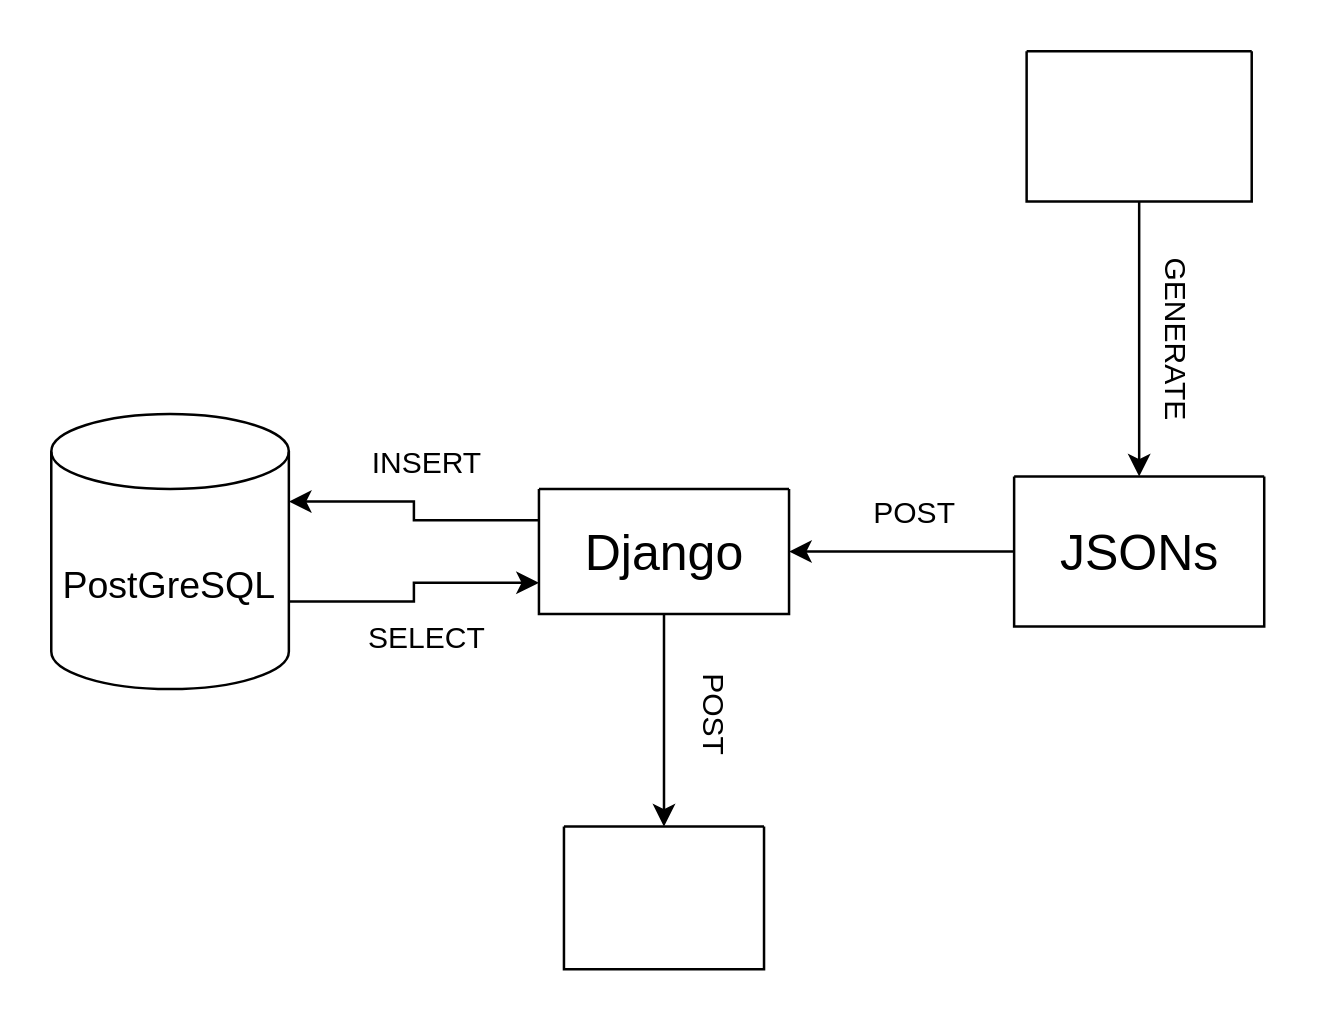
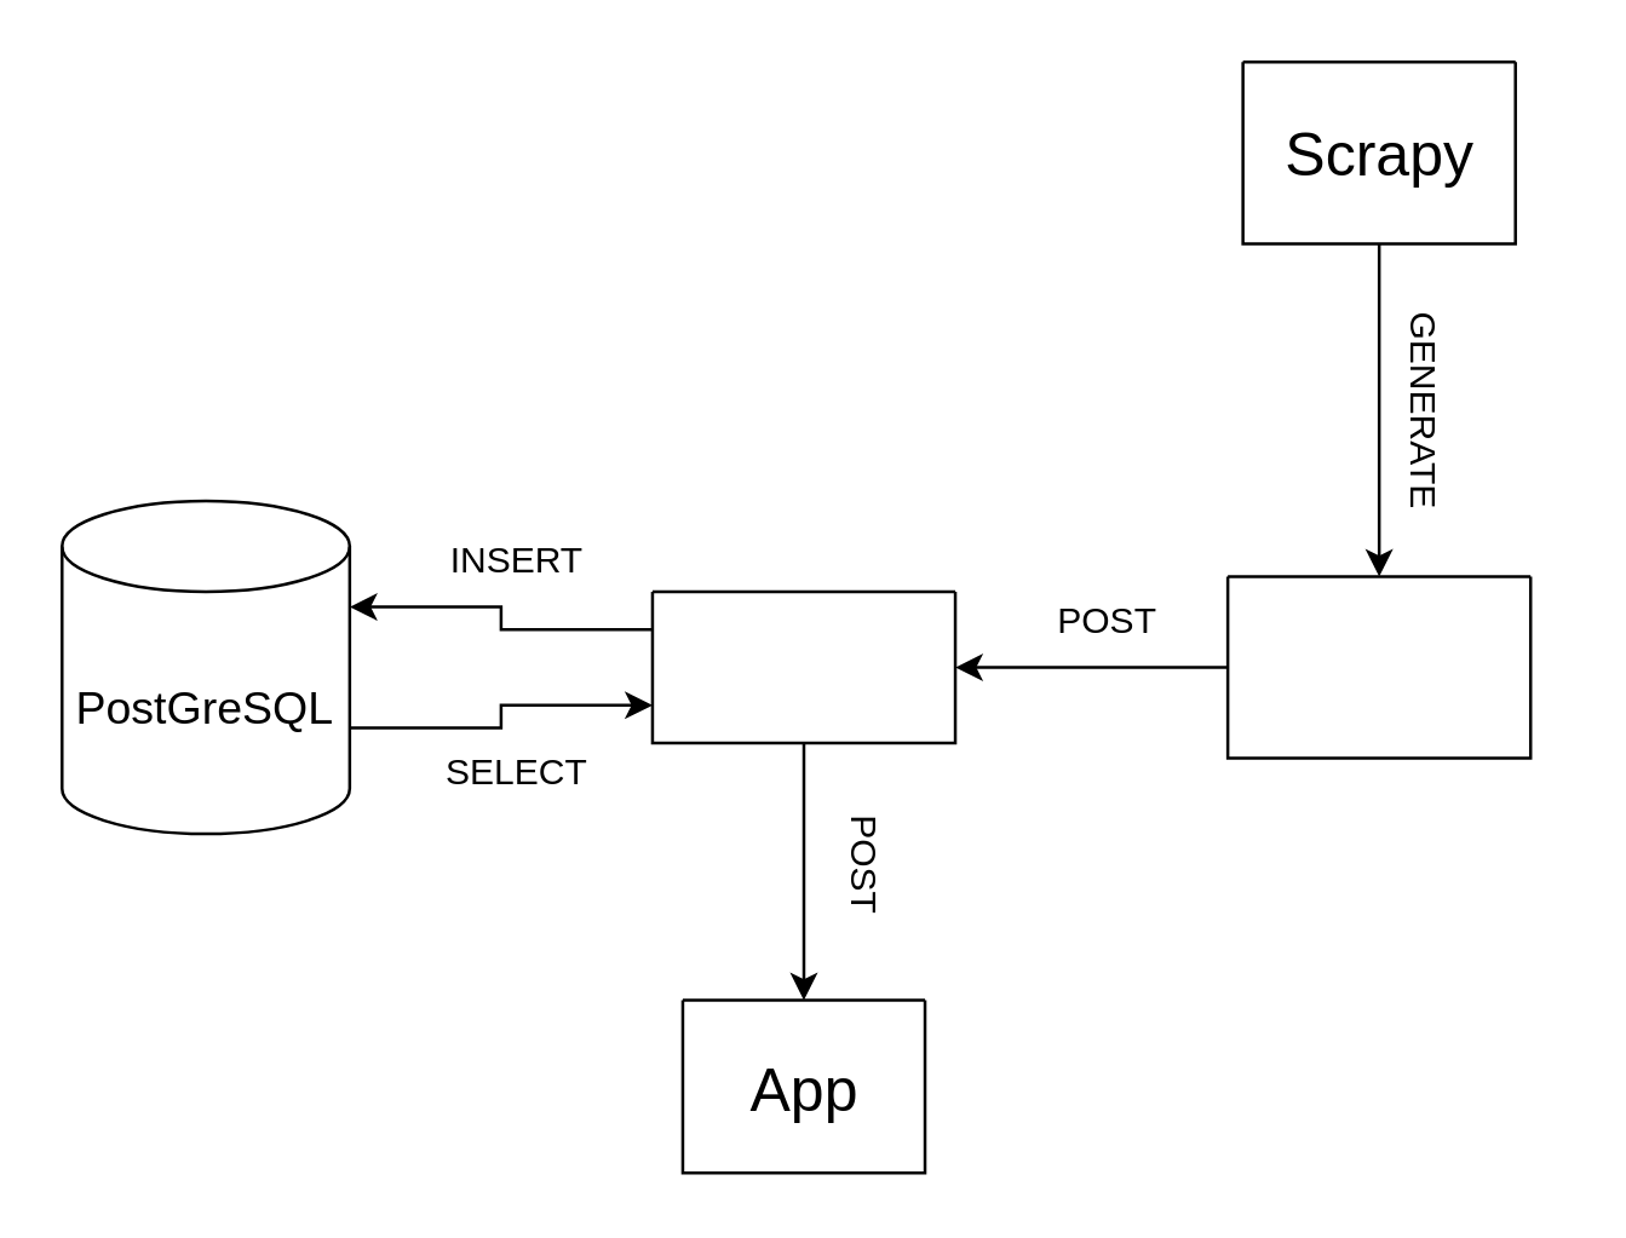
  <mxCell id="0" />
  <mxCell id="1" parent="0" />
  <mxCell id="2" style="edgeStyle=orthogonalEdgeStyle;rounded=0;orthogonalLoop=1;jettySize=auto;html=1;exitX=0.5;exitY=1;exitDx=0;exitDy=0;entryX=0.5;entryY=0;entryDx=0;entryDy=0;" edge="1" parent="1" source="3" target="17"><mxGeometry relative="1" as="geometry" /></mxCell>
  <mxCell id="3" value="" style="swimlane;startSize=0;" vertex="1" parent="1"><mxGeometry x="410" y="20" width="90" height="60" as="geometry" /></mxCell>
+ <mxCell id="4" value="Scrapy" style="text;html=1;align=center;verticalAlign=middle;resizable=0;points=[];autosize=1;strokeColor=none;fillColor=none;fontSize=20;" vertex="1" parent="3"><mxGeometry y="10" width="90" height="40" as="geometry" /></mxCell>
  <mxCell id="5" style="edgeStyle=orthogonalEdgeStyle;rounded=0;orthogonalLoop=1;jettySize=auto;html=1;exitX=0.5;exitY=1;exitDx=0;exitDy=0;entryX=0.5;entryY=0;entryDx=0;entryDy=0;" edge="1" parent="1" source="7" target="13"><mxGeometry relative="1" as="geometry" /></mxCell>
  <mxCell id="6" style="edgeStyle=orthogonalEdgeStyle;rounded=0;orthogonalLoop=1;jettySize=auto;html=1;exitX=0;exitY=0.25;exitDx=0;exitDy=0;entryX=1;entryY=0;entryDx=0;entryDy=35;entryPerimeter=0;" edge="1" parent="1" source="7" target="10"><mxGeometry relative="1" as="geometry" /></mxCell>
  <mxCell id="7" value="" style="swimlane;startSize=0;" vertex="1" parent="1"><mxGeometry x="215" y="195" width="100" height="50" as="geometry" /></mxCell>
- <mxCell id="8" value="Django" style="text;html=1;align=center;verticalAlign=middle;resizable=0;points=[];autosize=1;strokeColor=none;fillColor=none;fontSize=20;" vertex="1" parent="7"><mxGeometry x="5" y="5" width="90" height="40" as="geometry" /></mxCell>
  <mxCell id="9" style="edgeStyle=orthogonalEdgeStyle;rounded=0;orthogonalLoop=1;jettySize=auto;html=1;exitX=1;exitY=0;exitDx=0;exitDy=75;exitPerimeter=0;entryX=0;entryY=0.75;entryDx=0;entryDy=0;" edge="1" parent="1" source="10" target="7"><mxGeometry relative="1" as="geometry" /></mxCell>
  <mxCell id="10" value="&lt;font style=&quot;font-size: 15px;&quot;&gt;PostGreSQL&lt;/font&gt;" style="shape=cylinder3;whiteSpace=wrap;html=1;boundedLbl=1;backgroundOutline=1;size=15;" vertex="1" parent="1"><mxGeometry x="20" y="165" width="95" height="110" as="geometry" /></mxCell>
  <mxCell id="11" value="INSERT" style="text;html=1;align=center;verticalAlign=middle;resizable=0;points=[];autosize=1;strokeColor=none;fillColor=none;rotation=0;" vertex="1" parent="1"><mxGeometry x="135" y="170" width="70" height="30" as="geometry" /></mxCell>
  <mxCell id="12" value="SELECT" style="text;html=1;align=center;verticalAlign=middle;resizable=0;points=[];autosize=1;strokeColor=none;fillColor=none;rotation=0;" vertex="1" parent="1"><mxGeometry x="135" y="240" width="70" height="30" as="geometry" /></mxCell>
  <mxCell id="13" value="" style="swimlane;startSize=0;" vertex="1" parent="1"><mxGeometry x="225" y="330" width="80" height="57" as="geometry" /></mxCell>
+ <mxCell id="14" value="App" style="text;html=1;align=center;verticalAlign=middle;resizable=0;points=[];autosize=1;strokeColor=none;fillColor=none;fontSize=20;" vertex="1" parent="13"><mxGeometry x="10" y="8.5" width="60" height="40" as="geometry" /></mxCell>
  <mxCell id="15" value="POST" style="text;html=1;align=center;verticalAlign=middle;resizable=0;points=[];autosize=1;strokeColor=none;fillColor=none;rotation=90;" vertex="1" parent="1"><mxGeometry x="255" y="270" width="60" height="30" as="geometry" /></mxCell>
  <mxCell id="16" style="edgeStyle=orthogonalEdgeStyle;rounded=0;orthogonalLoop=1;jettySize=auto;html=1;exitX=0;exitY=0.5;exitDx=0;exitDy=0;entryX=1;entryY=0.5;entryDx=0;entryDy=0;" edge="1" parent="1" source="17" target="7"><mxGeometry relative="1" as="geometry" /></mxCell>
  <mxCell id="17" value="" style="swimlane;startSize=0;" vertex="1" parent="1"><mxGeometry x="405" y="190" width="100" height="60" as="geometry" /></mxCell>
- <mxCell id="18" value="JSONs" style="text;html=1;align=center;verticalAlign=middle;resizable=0;points=[];autosize=1;strokeColor=none;fillColor=none;fontSize=20;" vertex="1" parent="17"><mxGeometry x="5" y="10" width="90" height="40" as="geometry" /></mxCell>
  <mxCell id="19" value="GENERATE" style="text;html=1;align=center;verticalAlign=middle;resizable=0;points=[];autosize=1;strokeColor=none;fillColor=none;rotation=90;" vertex="1" parent="1"><mxGeometry x="425" y="120" width="90" height="30" as="geometry" /></mxCell>
  <mxCell id="20" value="POST" style="text;html=1;align=center;verticalAlign=middle;resizable=0;points=[];autosize=1;strokeColor=none;fillColor=none;rotation=0;" vertex="1" parent="1"><mxGeometry x="335" y="190" width="60" height="30" as="geometry" /></mxCell>
